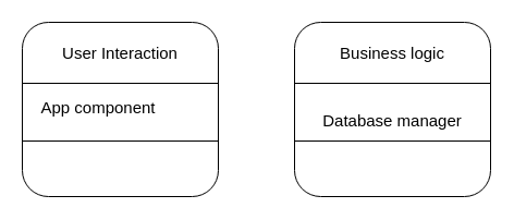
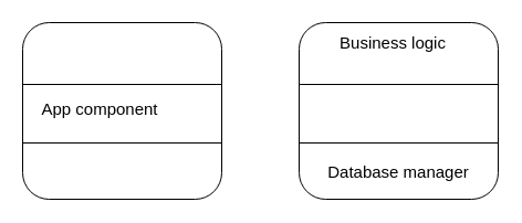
  <mxCell id="0" />
  <mxCell id="1" parent="0" />
  <mxCell id="2" value="" style="rounded=1;whiteSpace=wrap;html=1;" vertex="1" parent="1"><mxGeometry x="20" y="20" width="180" height="160" as="geometry" /></mxCell>
  <mxCell id="3" value="" style="endArrow=none;html=1;rounded=0;exitX=0;exitY=0.25;exitDx=0;exitDy=0;entryX=1;entryY=0.25;entryDx=0;entryDy=0;" edge="1" parent="1"><mxGeometry width="50" height="50" relative="1" as="geometry"><mxPoint x="20" y="76" as="sourcePoint" /><mxPoint x="200" y="76" as="targetPoint" /></mxGeometry></mxCell>
  <mxCell id="4" value="" style="endArrow=none;html=1;rounded=0;exitX=0;exitY=0.25;exitDx=0;exitDy=0;" edge="1" parent="1"><mxGeometry width="50" height="50" relative="1" as="geometry"><mxPoint x="20" y="129" as="sourcePoint" /><mxPoint x="200" y="129" as="targetPoint" /></mxGeometry></mxCell>
- <mxCell id="5" value="User Interaction" style="text;html=1;strokeColor=none;fillColor=none;align=center;verticalAlign=middle;whiteSpace=wrap;rounded=0;fontSize=15;" vertex="1" parent="1"><mxGeometry x="45" y="33" width="130" height="30" as="geometry" /></mxCell>
  <mxCell id="6" value="App component" style="text;html=1;strokeColor=none;fillColor=none;align=center;verticalAlign=middle;whiteSpace=wrap;rounded=0;fontSize=15;" vertex="1" parent="1"><mxGeometry x="25" y="83" width="130" height="30" as="geometry" /></mxCell>
  <mxCell id="7" value="" style="rounded=1;whiteSpace=wrap;html=1;" vertex="1" parent="1"><mxGeometry x="270" y="20" width="180" height="160" as="geometry" /></mxCell>
  <mxCell id="8" value="" style="endArrow=none;html=1;rounded=0;exitX=0;exitY=0.25;exitDx=0;exitDy=0;entryX=1;entryY=0.25;entryDx=0;entryDy=0;" edge="1" parent="1"><mxGeometry width="50" height="50" relative="1" as="geometry"><mxPoint x="270" y="76" as="sourcePoint" /><mxPoint x="450" y="76" as="targetPoint" /></mxGeometry></mxCell>
  <mxCell id="9" value="" style="endArrow=none;html=1;rounded=0;exitX=0;exitY=0.25;exitDx=0;exitDy=0;" edge="1" parent="1"><mxGeometry width="50" height="50" relative="1" as="geometry"><mxPoint x="270" y="129" as="sourcePoint" /><mxPoint x="450" y="129" as="targetPoint" /></mxGeometry></mxCell>
- <mxCell id="10" value="Business logic" style="text;html=1;strokeColor=none;fillColor=none;align=center;verticalAlign=middle;whiteSpace=wrap;rounded=0;fontSize=15;" vertex="1" parent="1"><mxGeometry x="295" y="33" width="130" height="30" as="geometry" /></mxCell>
- <mxCell id="11" value="Database manager" style="text;html=1;strokeColor=none;fillColor=none;align=center;verticalAlign=middle;whiteSpace=wrap;rounded=0;fontSize=15;" vertex="1" parent="1"><mxGeometry x="295" y="95" width="130" height="30" as="geometry" /></mxCell>
+ <mxCell id="10" value="Business logic" style="text;html=1;strokeColor=none;fillColor=none;align=center;verticalAlign=middle;whiteSpace=wrap;rounded=0;fontSize=15;" vertex="1" parent="1"><mxGeometry x="290" y="23" width="130" height="30" as="geometry" /></mxCell>
+ <mxCell id="11" value="Database manager" style="text;html=1;strokeColor=none;fillColor=none;align=center;verticalAlign=middle;whiteSpace=wrap;rounded=0;fontSize=15;" vertex="1" parent="1"><mxGeometry x="295" y="140" width="130" height="30" as="geometry" /></mxCell>
